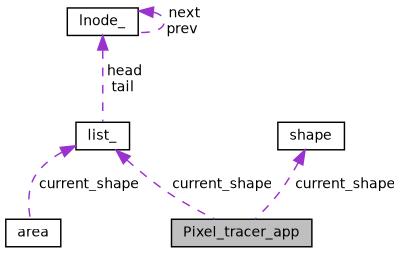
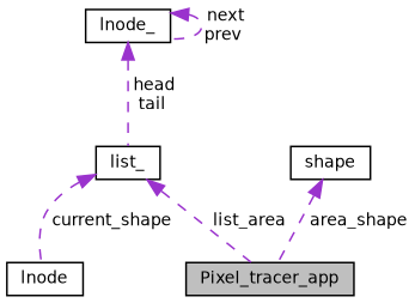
  digraph {
    node [color=black fillcolor=white fontname=Helvetica fontsize=10 shape=record style=filled]
    edge [color=darkorchid3 dir=back fontname=Helvetica fontsize=10 labelfontname=Helvetica labelfontsize=10 style=dashed]
    n1 [fillcolor=grey75 fontcolor=black height=0.2 label=Pixel_tracer_app width=0.4]
    n2 [height=0.2 label=list_ width=0.4]
-   n3 [height=0.2 label=area width=0.4]
+   n3 [height=0.2 label=lnode width=0.4]
    n4 [height=0.2 label=lnode_ width=0.4]
    n5 [height=0.2 label=shape width=0.4]
-   n2 -> n1 [label=" current_shape"]
+   n2 -> n1 [label=" list_area"]
    n2 -> n3 [label=" current_shape"]
    n4 -> n2 [label=" head\ntail"]
    n4 -> n4 [label=" next\nprev"]
-   n5 -> n1 [label=" current_shape"]
+   n5 -> n1 [label=" area_shape"]
  }
